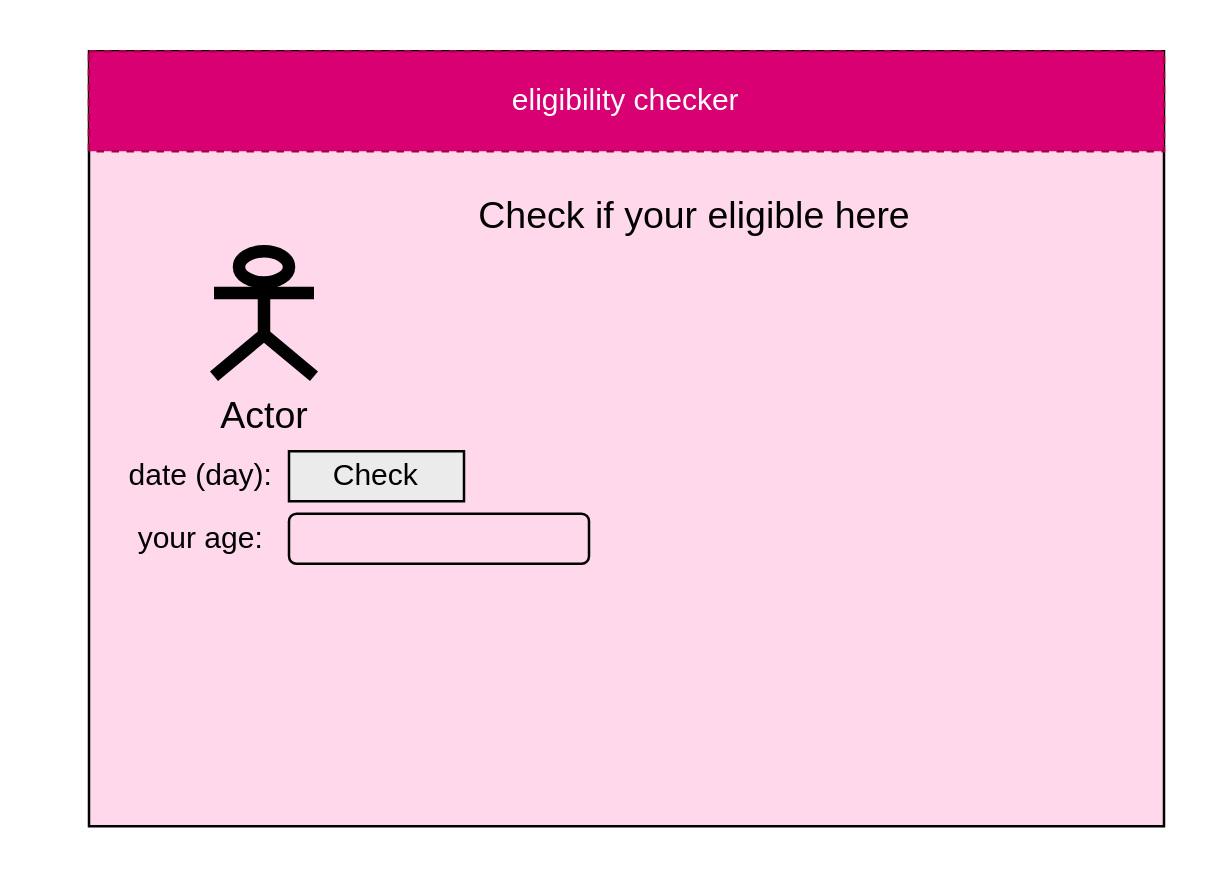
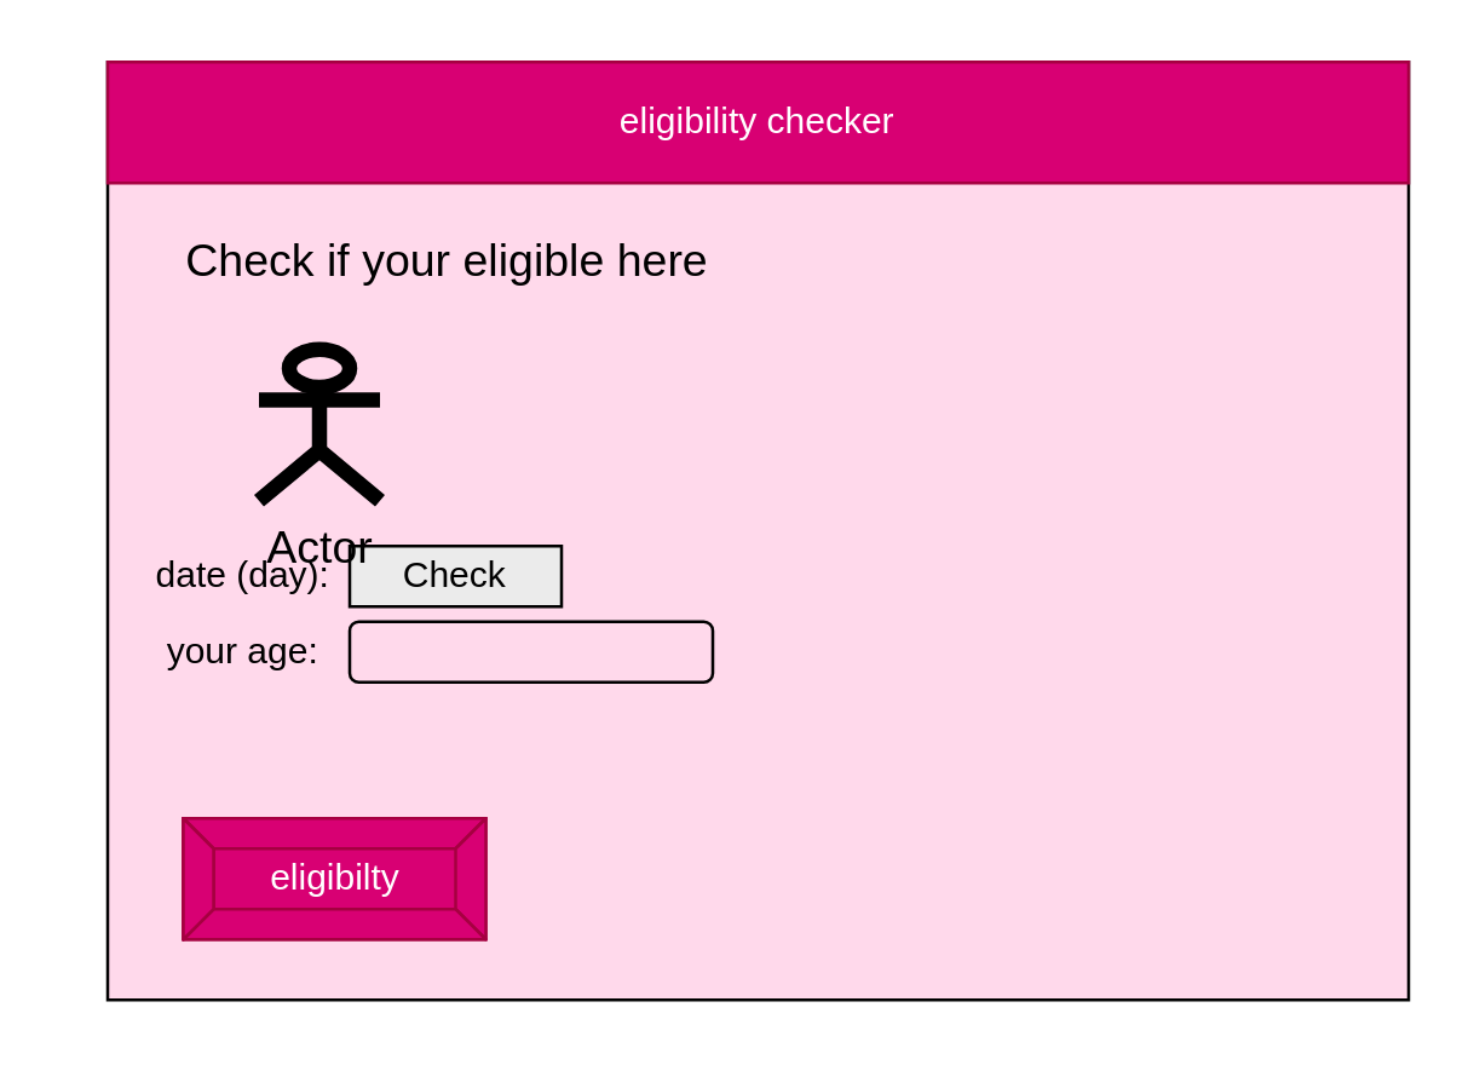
  <mxCell id="0" />
  <mxCell id="1" parent="0" />
  <mxCell id="2" value="" style="rounded=0;whiteSpace=wrap;html=1;fillColor=#FFD9EB;" parent="1" vertex="1"><mxGeometry x="35" y="20" width="430" height="310" as="geometry" /></mxCell>
- <mxCell id="3" value="eligibility checker" style="rounded=0;whiteSpace=wrap;html=1;fillColor=#d80073;fontColor=#ffffff;strokeColor=#A50040;dashed=1;" parent="1" vertex="1"><mxGeometry x="35" y="20" width="430" height="40" as="geometry" /></mxCell>
- <mxCell id="5" value="Check if your eligible here" style="text;html=1;align=center;verticalAlign=middle;whiteSpace=wrap;rounded=0;strokeColor=none;fontColor=#000000;strokeWidth=5;fontSize=15;" vertex="1" parent="1"><mxGeometry x="180" y="70" width="195" height="30" as="geometry" /></mxCell>
+ <mxCell id="3" value="eligibility checker" style="rounded=0;whiteSpace=wrap;html=1;fillColor=#d80073;fontColor=#ffffff;strokeColor=#A50040;" parent="1" vertex="1"><mxGeometry x="35" y="20" width="430" height="40" as="geometry" /></mxCell>
+ <mxCell id="4" value="eligibilty" style="labelPosition=center;verticalLabelPosition=middle;align=center;html=1;shape=mxgraph.basic.button;dx=10;fillColor=#d80073;fontColor=#ffffff;strokeColor=#A50040;" parent="1" vertex="1"><mxGeometry x="60" y="270" width="100" height="40" as="geometry" /></mxCell>
+ <mxCell id="5" value="Check if your eligible here" style="text;html=1;align=center;verticalAlign=middle;whiteSpace=wrap;rounded=0;strokeColor=none;fontColor=#000000;strokeWidth=5;fontSize=15;" vertex="1" parent="1"><mxGeometry x="50" y="70" width="195" height="30" as="geometry" /></mxCell>
  <mxCell id="6" value="date (day):" style="text;html=1;strokeColor=none;fillColor=none;align=center;verticalAlign=middle;whiteSpace=wrap;rounded=0;fontColor=#000000;" vertex="1" parent="1"><mxGeometry x="20" y="175" width="120" height="30" as="geometry" /></mxCell>
  <mxCell id="7" value="&lt;span&gt;Check&lt;/span&gt;" style="rounded=0;whiteSpace=wrap;html=1;fontColor=#000000;strokeColor=#000000;fillColor=#EBEBEB;align=center;" vertex="1" parent="1"><mxGeometry x="115" y="180" width="70" height="20" as="geometry" /></mxCell>
  <mxCell id="8" value="your age:" style="text;html=1;strokeColor=none;fillColor=none;align=center;verticalAlign=middle;whiteSpace=wrap;rounded=0;fontColor=#000000;" vertex="1" parent="1"><mxGeometry x="50" y="200" width="60" height="30" as="geometry" /></mxCell>
  <mxCell id="9" value="" style="rounded=1;whiteSpace=wrap;html=1;fontColor=#000000;strokeColor=#000000;fillColor=none;" vertex="1" parent="1"><mxGeometry x="115" y="205" width="120" height="20" as="geometry" /></mxCell>
- <mxCell id="10" value="Actor" style="shape=umlActor;verticalLabelPosition=bottom;verticalAlign=top;outlineConnect=0;fontSize=15;fontColor=#000000;strokeColor=#000000;strokeWidth=5;fillColor=none;html=1;" vertex="1" parent="1"><mxGeometry x="85" y="100" width="40" height="50" as="geometry" /></mxCell>
+ <mxCell id="10" value="Actor" style="shape=umlActor;verticalLabelPosition=bottom;verticalAlign=top;outlineConnect=0;fontSize=15;fontColor=#000000;strokeColor=#000000;strokeWidth=5;fillColor=none;html=1;" vertex="1" parent="1"><mxGeometry x="85" y="115" width="40" height="50" as="geometry" /></mxCell>
